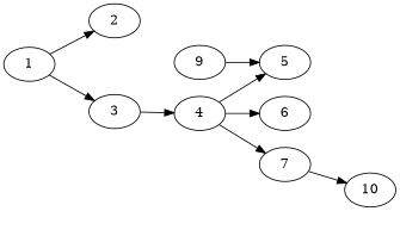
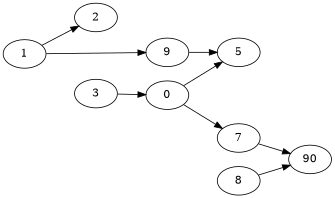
  digraph {
    rankdir=LR
    node [alpha=0.13]
    1 [alpha=0.16]
    2
    3 [alpha=0.02]
-   4 [alpha=0.01]
+   4 [alpha=0.01 label=0]
    5
-   6 [alpha=0.15]
    7 [alpha=0.14]
-   10 [alpha=0.02]
+   10 [alpha=0.02 label=90]
+   8 [alpha=0.05]
    9 [alpha=0.15]
    1 -> 2
-   1 -> 3
+   1 -> 9
    3 -> 4
    4 -> 5
-   4 -> 6
    4 -> 7
    7 -> 10
+   8 -> 10
    9 -> 5
  }
